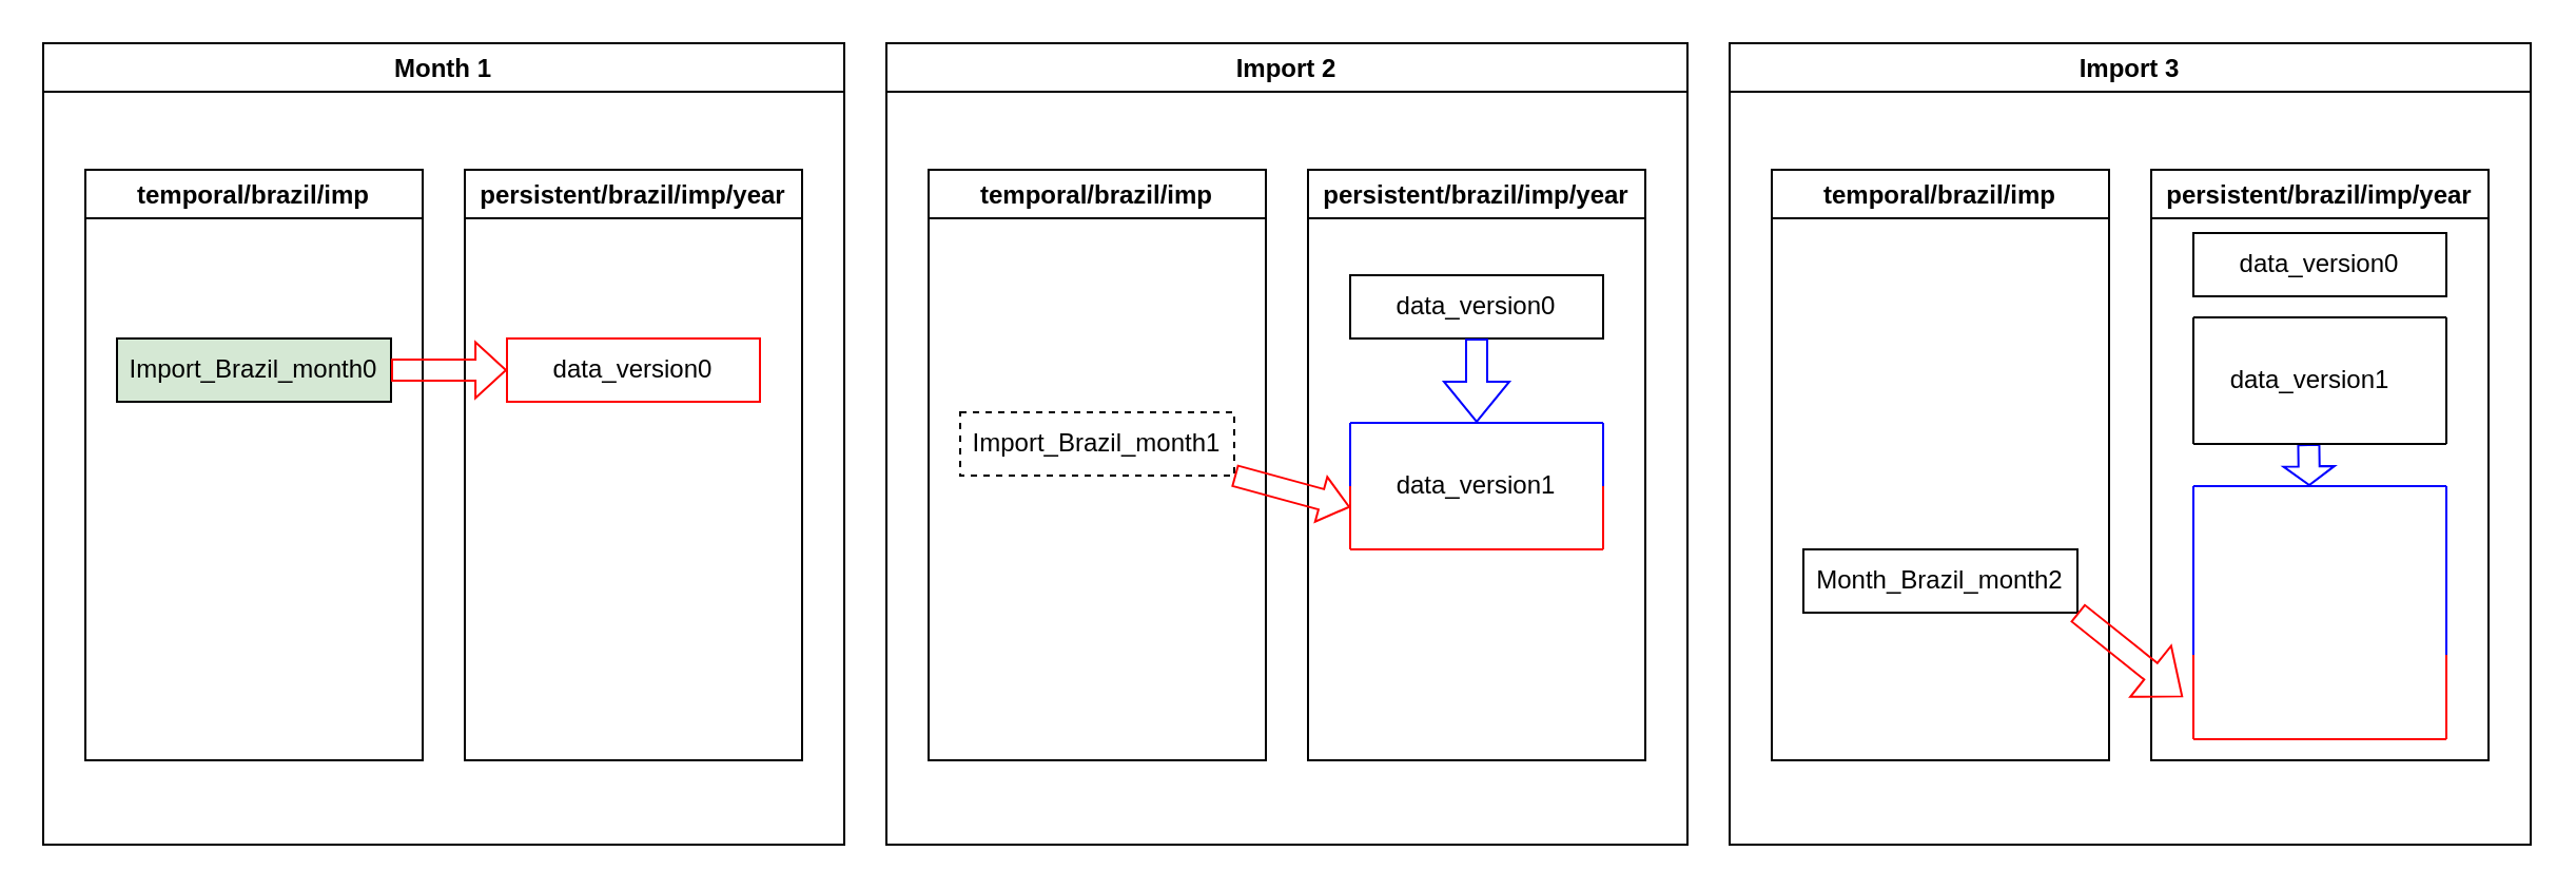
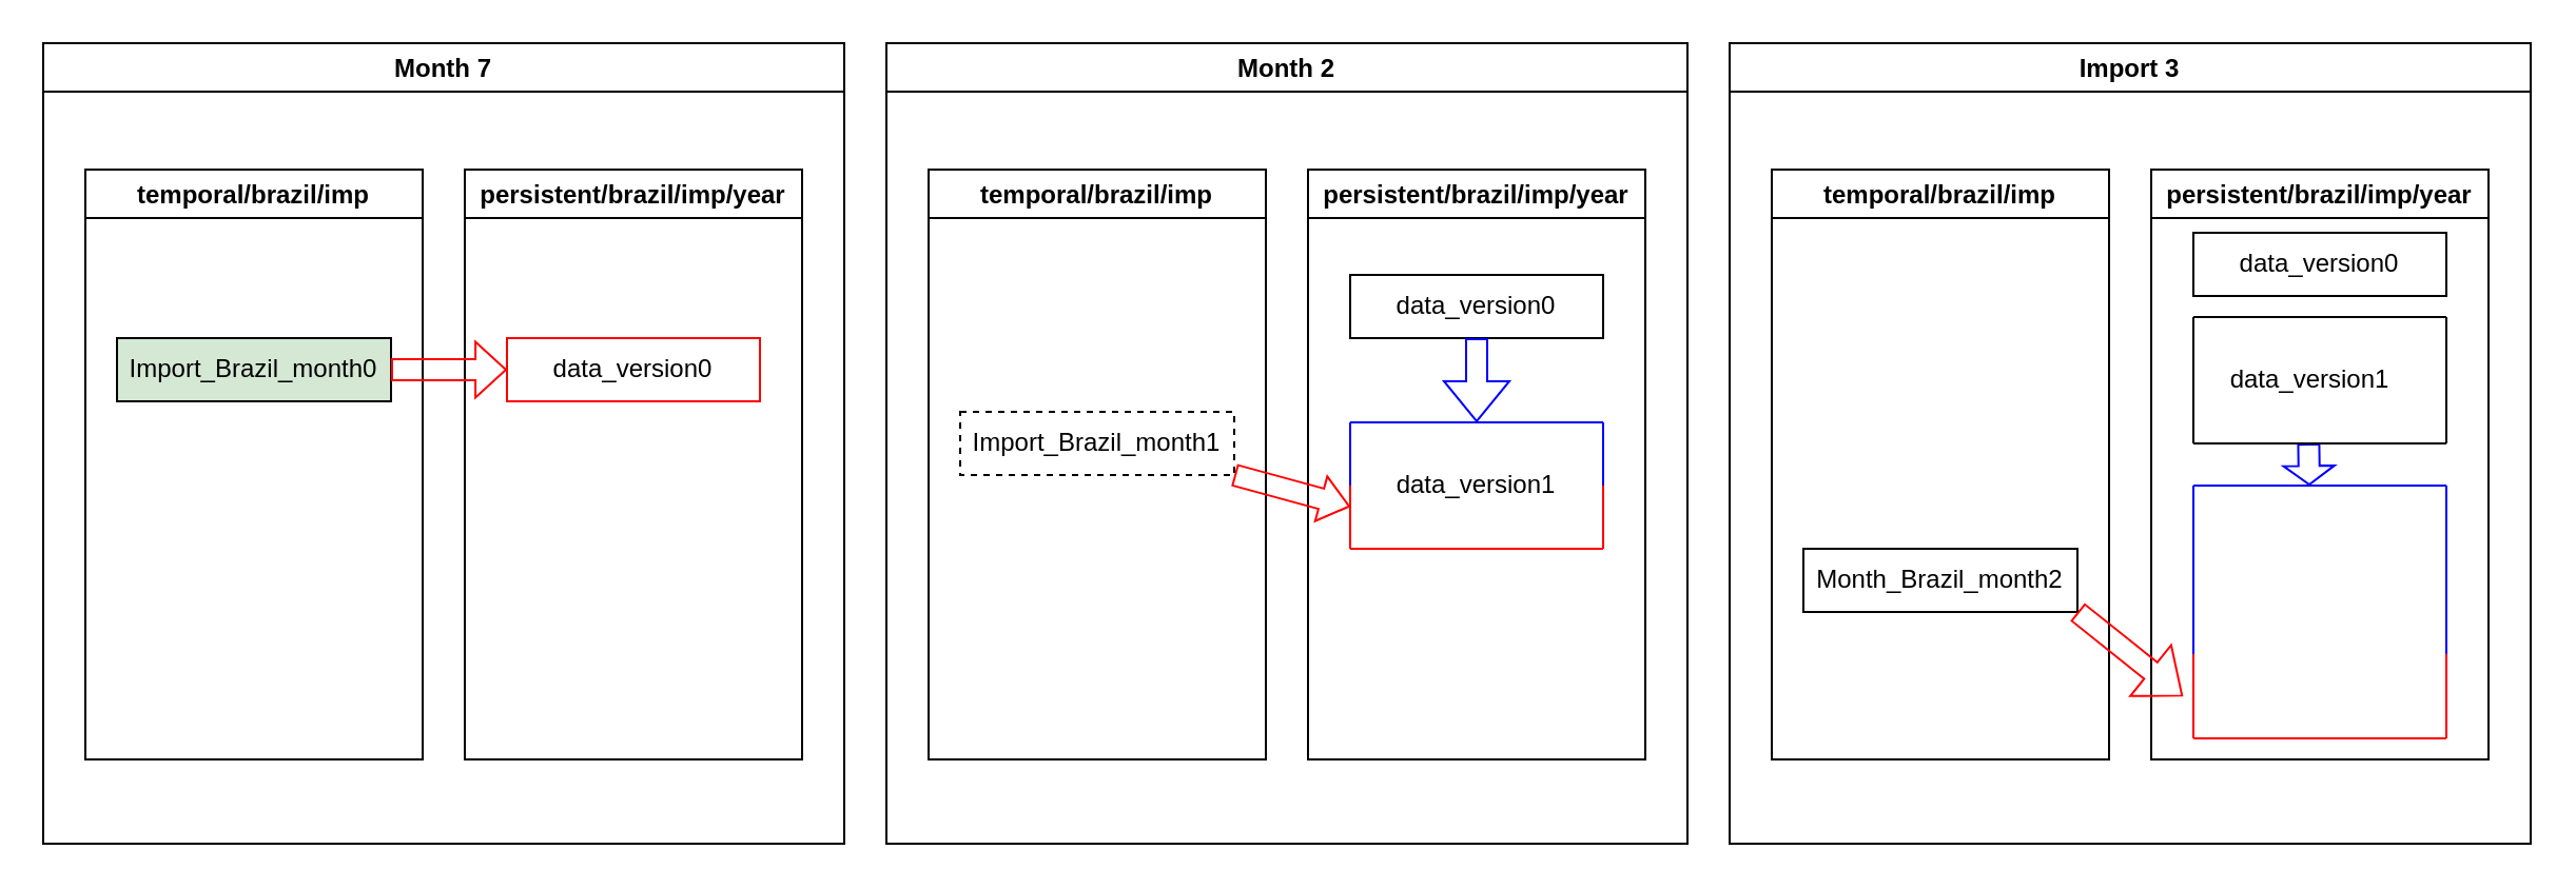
  <mxCell id="0" />
  <mxCell id="1" parent="0" />
- <mxCell id="2" value="Month 1" style="swimlane;strokeColor=#000000;" vertex="1" parent="1"><mxGeometry x="20" y="20" width="380" height="380" as="geometry"><mxRectangle x="150" y="160" width="130" height="23" as="alternateBounds" /></mxGeometry></mxCell>
+ <mxCell id="2" value="Month 7" style="swimlane;strokeColor=#000000;" vertex="1" parent="1"><mxGeometry x="20" y="20" width="380" height="380" as="geometry"><mxRectangle x="150" y="160" width="130" height="23" as="alternateBounds" /></mxGeometry></mxCell>
  <mxCell id="3" value="temporal/brazil/imp" style="swimlane;" vertex="1" parent="2"><mxGeometry x="20" y="60" width="160" height="280" as="geometry" /></mxCell>
  <mxCell id="4" value="Import_Brazil_month0" style="rounded=0;whiteSpace=wrap;html=1;fillColor=#d5e8d4;" vertex="1" parent="3"><mxGeometry x="15" y="80" width="130" height="30" as="geometry" /></mxCell>
  <mxCell id="5" value="persistent/brazil/imp/year" style="swimlane;" vertex="1" parent="2"><mxGeometry x="200" y="60" width="160" height="280" as="geometry" /></mxCell>
  <mxCell id="6" value="data_version0" style="rounded=0;whiteSpace=wrap;html=1;strokeColor=#FF0000;" vertex="1" parent="5"><mxGeometry x="20" y="80" width="120" height="30" as="geometry" /></mxCell>
  <mxCell id="7" value="" style="endArrow=classic;html=1;rounded=0;exitX=1;exitY=0.5;exitDx=0;exitDy=0;shape=flexArrow;strokeColor=#FF0000;entryX=0;entryY=0.5;entryDx=0;entryDy=0;endWidth=15.455;endSize=4.482;" edge="1" parent="2" source="4" target="6"><mxGeometry width="50" height="50" relative="1" as="geometry"><mxPoint x="240" y="300" as="sourcePoint" /><mxPoint x="340" y="180" as="targetPoint" /><Array as="points" /></mxGeometry></mxCell>
- <mxCell id="8" value="Import 2" style="swimlane;" vertex="1" parent="1"><mxGeometry x="420" y="20" width="380" height="380" as="geometry"><mxRectangle x="150" y="160" width="130" height="23" as="alternateBounds" /></mxGeometry></mxCell>
+ <mxCell id="8" value="Month 2" style="swimlane;" vertex="1" parent="1"><mxGeometry x="420" y="20" width="380" height="380" as="geometry"><mxRectangle x="150" y="160" width="130" height="23" as="alternateBounds" /></mxGeometry></mxCell>
  <mxCell id="9" value="temporal/brazil/imp" style="swimlane;" vertex="1" parent="8"><mxGeometry x="20" y="60" width="160" height="280" as="geometry" /></mxCell>
  <mxCell id="10" value="Import_Brazil_month1" style="rounded=0;whiteSpace=wrap;html=1;dashed=1;" vertex="1" parent="9"><mxGeometry x="15" y="115" width="130" height="30" as="geometry" /></mxCell>
  <mxCell id="11" value="persistent/brazil/imp/year" style="swimlane;" vertex="1" parent="8"><mxGeometry x="200" y="60" width="160" height="280" as="geometry" /></mxCell>
  <mxCell id="12" value="data_version0" style="rounded=0;whiteSpace=wrap;html=1;" vertex="1" parent="11"><mxGeometry x="20" y="50" width="120" height="30" as="geometry" /></mxCell>
  <mxCell id="13" value="" style="endArrow=classic;html=1;rounded=0;exitX=0.5;exitY=1;exitDx=0;exitDy=0;shape=flexArrow;strokeColor=#0000FF;" edge="1" parent="11" source="12"><mxGeometry width="50" height="50" relative="1" as="geometry"><mxPoint x="-130" y="110" as="sourcePoint" /><mxPoint x="80" y="120" as="targetPoint" /><Array as="points" /></mxGeometry></mxCell>
  <mxCell id="14" value="" style="group" vertex="1" connectable="0" parent="11"><mxGeometry x="20" y="120" width="120" height="60" as="geometry" /></mxCell>
  <mxCell id="15" value="" style="endArrow=none;html=1;rounded=0;strokeColor=#0000FF;" edge="1" parent="14"><mxGeometry width="50" height="50" relative="1" as="geometry"><mxPoint y="30" as="sourcePoint" /><mxPoint as="targetPoint" /></mxGeometry></mxCell>
  <mxCell id="16" value="" style="endArrow=none;html=1;rounded=0;strokeColor=#0000FF;" edge="1" parent="14"><mxGeometry width="50" height="50" relative="1" as="geometry"><mxPoint x="120" y="30" as="sourcePoint" /><mxPoint x="120" as="targetPoint" /></mxGeometry></mxCell>
  <mxCell id="17" value="" style="endArrow=none;html=1;rounded=0;strokeColor=#0000FF;" edge="1" parent="14"><mxGeometry width="50" height="50" relative="1" as="geometry"><mxPoint x="120" as="sourcePoint" /><mxPoint as="targetPoint" /></mxGeometry></mxCell>
  <mxCell id="18" value="" style="endArrow=none;html=1;rounded=0;strokeColor=#FF0000;" edge="1" parent="14"><mxGeometry width="50" height="50" relative="1" as="geometry"><mxPoint y="60" as="sourcePoint" /><mxPoint y="30" as="targetPoint" /></mxGeometry></mxCell>
  <mxCell id="19" value="" style="endArrow=none;html=1;rounded=0;strokeColor=#FF0000;" edge="1" parent="14"><mxGeometry width="50" height="50" relative="1" as="geometry"><mxPoint x="120" y="60" as="sourcePoint" /><mxPoint x="120" y="30" as="targetPoint" /></mxGeometry></mxCell>
  <mxCell id="20" value="" style="endArrow=none;html=1;rounded=0;strokeColor=#FF0000;" edge="1" parent="14"><mxGeometry width="50" height="50" relative="1" as="geometry"><mxPoint x="120" y="60" as="sourcePoint" /><mxPoint y="60" as="targetPoint" /></mxGeometry></mxCell>
  <mxCell id="21" value="data_version1" style="text;html=1;strokeColor=none;fillColor=none;align=center;verticalAlign=middle;whiteSpace=wrap;rounded=0;" vertex="1" parent="14"><mxGeometry x="30" y="18.75" width="60" height="22.5" as="geometry" /></mxCell>
  <mxCell id="22" value="" style="endArrow=classic;html=1;rounded=0;exitX=1;exitY=1;exitDx=0;exitDy=0;shape=flexArrow;strokeColor=#FF0000;endWidth=10.909;endSize=4.245;" edge="1" parent="8" source="10"><mxGeometry width="50" height="50" relative="1" as="geometry"><mxPoint x="240" y="300" as="sourcePoint" /><mxPoint x="220" y="220" as="targetPoint" /><Array as="points" /></mxGeometry></mxCell>
  <mxCell id="23" value="Import 3" style="swimlane;" vertex="1" parent="1"><mxGeometry x="820" y="20" width="380" height="380" as="geometry"><mxRectangle x="150" y="160" width="130" height="23" as="alternateBounds" /></mxGeometry></mxCell>
  <mxCell id="24" value="temporal/brazil/imp" style="swimlane;" vertex="1" parent="23"><mxGeometry x="20" y="60" width="160" height="280" as="geometry" /></mxCell>
  <mxCell id="25" value="Month_Brazil_month2" style="rounded=0;whiteSpace=wrap;html=1;" vertex="1" parent="24"><mxGeometry x="15" y="180" width="130" height="30" as="geometry" /></mxCell>
  <mxCell id="26" style="edgeStyle=orthogonalEdgeStyle;shape=link;rounded=0;orthogonalLoop=1;jettySize=auto;html=1;exitX=0.5;exitY=1;exitDx=0;exitDy=0;strokeColor=#FF0000;" edge="1" parent="24" source="25" target="25"><mxGeometry relative="1" as="geometry" /></mxCell>
  <mxCell id="27" value="persistent/brazil/imp/year" style="swimlane;" vertex="1" parent="23"><mxGeometry x="200" y="60" width="160" height="280" as="geometry" /></mxCell>
  <mxCell id="28" value="data_version0" style="rounded=0;whiteSpace=wrap;html=1;" vertex="1" parent="27"><mxGeometry x="20" y="30" width="120" height="30" as="geometry" /></mxCell>
  <mxCell id="29" value="data_version1" style="text;html=1;align=center;verticalAlign=middle;resizable=0;points=[];autosize=1;strokeColor=none;fillColor=none;" vertex="1" parent="27"><mxGeometry x="30" y="90" width="90" height="20" as="geometry" /></mxCell>
  <mxCell id="30" value="" style="endArrow=classic;html=1;rounded=0;exitX=0.5;exitY=1;exitDx=0;exitDy=0;shape=flexArrow;strokeColor=#0000FF;endWidth=13.143;endSize=2.623;" edge="1" parent="27"><mxGeometry width="50" height="50" relative="1" as="geometry"><mxPoint x="74.71" y="130" as="sourcePoint" /><mxPoint x="75" y="150" as="targetPoint" /><Array as="points" /></mxGeometry></mxCell>
  <mxCell id="31" value="" style="group" vertex="1" connectable="0" parent="27"><mxGeometry x="20" y="70" width="120" height="60" as="geometry" /></mxCell>
  <mxCell id="32" value="" style="endArrow=none;html=1;rounded=0;strokeColor=#000000;" edge="1" parent="31"><mxGeometry width="50" height="50" relative="1" as="geometry"><mxPoint y="30" as="sourcePoint" /><mxPoint as="targetPoint" /></mxGeometry></mxCell>
  <mxCell id="33" value="" style="endArrow=none;html=1;rounded=0;strokeColor=#000000;" edge="1" parent="31"><mxGeometry width="50" height="50" relative="1" as="geometry"><mxPoint x="120" y="30" as="sourcePoint" /><mxPoint x="120" as="targetPoint" /></mxGeometry></mxCell>
  <mxCell id="34" value="" style="endArrow=none;html=1;rounded=0;strokeColor=#000000;" edge="1" parent="31"><mxGeometry width="50" height="50" relative="1" as="geometry"><mxPoint x="120" as="sourcePoint" /><mxPoint as="targetPoint" /></mxGeometry></mxCell>
  <mxCell id="35" value="" style="endArrow=none;html=1;rounded=0;strokeColor=#000000;" edge="1" parent="31"><mxGeometry width="50" height="50" relative="1" as="geometry"><mxPoint y="60" as="sourcePoint" /><mxPoint y="30" as="targetPoint" /></mxGeometry></mxCell>
  <mxCell id="36" value="" style="endArrow=none;html=1;rounded=0;strokeColor=#000000;" edge="1" parent="31"><mxGeometry width="50" height="50" relative="1" as="geometry"><mxPoint x="120" y="60" as="sourcePoint" /><mxPoint x="120" y="30" as="targetPoint" /></mxGeometry></mxCell>
  <mxCell id="37" value="" style="endArrow=none;html=1;rounded=0;strokeColor=#000000;" edge="1" parent="31"><mxGeometry width="50" height="50" relative="1" as="geometry"><mxPoint x="120" y="60" as="sourcePoint" /><mxPoint y="60" as="targetPoint" /></mxGeometry></mxCell>
  <mxCell id="38" value="" style="group" vertex="1" connectable="0" parent="27"><mxGeometry x="20" y="150" width="120" height="120" as="geometry" /></mxCell>
  <mxCell id="39" value="" style="endArrow=none;html=1;rounded=0;strokeColor=#0000FF;" edge="1" parent="38"><mxGeometry width="50" height="50" relative="1" as="geometry"><mxPoint y="90" as="sourcePoint" /><mxPoint as="targetPoint" /></mxGeometry></mxCell>
  <mxCell id="40" value="" style="endArrow=none;html=1;rounded=0;strokeColor=#0000FF;" edge="1" parent="38"><mxGeometry width="50" height="50" relative="1" as="geometry"><mxPoint x="120" y="80" as="sourcePoint" /><mxPoint x="120" as="targetPoint" /></mxGeometry></mxCell>
  <mxCell id="41" value="" style="endArrow=none;html=1;rounded=0;strokeColor=#0000FF;" edge="1" parent="38"><mxGeometry width="50" height="50" relative="1" as="geometry"><mxPoint x="120" as="sourcePoint" /><mxPoint as="targetPoint" /></mxGeometry></mxCell>
  <mxCell id="42" value="" style="endArrow=none;html=1;rounded=0;strokeColor=#FF0000;" edge="1" parent="38"><mxGeometry width="50" height="50" relative="1" as="geometry"><mxPoint x="120" y="120" as="sourcePoint" /><mxPoint x="120" y="80" as="targetPoint" /></mxGeometry></mxCell>
  <mxCell id="43" value="" style="endArrow=none;html=1;rounded=0;strokeColor=#FF0000;" edge="1" parent="38"><mxGeometry width="50" height="50" relative="1" as="geometry"><mxPoint x="120" y="120" as="sourcePoint" /><mxPoint y="120" as="targetPoint" /></mxGeometry></mxCell>
  <mxCell id="44" value="" style="endArrow=none;html=1;rounded=0;strokeColor=#FF0000;" edge="1" parent="38"><mxGeometry width="50" height="50" relative="1" as="geometry"><mxPoint y="120" as="sourcePoint" /><mxPoint y="80" as="targetPoint" /></mxGeometry></mxCell>
  <mxCell id="45" value="" style="endArrow=classic;html=1;rounded=0;exitX=1;exitY=1;exitDx=0;exitDy=0;shape=flexArrow;strokeColor=#FF0000;" edge="1" parent="23" source="25"><mxGeometry width="50" height="50" relative="1" as="geometry"><mxPoint x="140" y="255" as="sourcePoint" /><mxPoint x="215" y="310" as="targetPoint" /><Array as="points" /></mxGeometry></mxCell>
